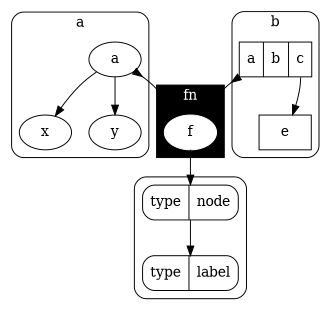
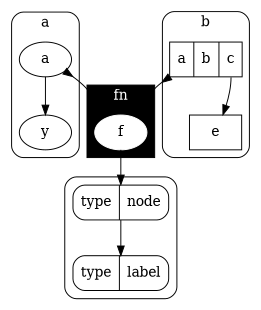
  digraph {
    compound=true
    style=rounded
    a
-   x
    y
    n4 [label="a | b | <c> c" shape=record]
    e [shape=box]
    n6 [color=white label=f style=filled]
    n7 [label="type | node" shape=Mrecord]
    n8 [label="type | label" shape=Mrecord]
    subgraph cluster_1 {
      label=a
      a
-     x
      y
    }
    subgraph cluster_2 {
      label=b
      n4
      e
    }
    subgraph cluster_3 {
      color=black
      fontcolor=white
      label=fn
      style=filled
      n6
    }
    subgraph cluster_4 {
      n7
      n8
    }
-   a -> x
    a -> y
    a -> n6 [arrowhead=none arrowtail=inv dir=both headport=nw]
    n4 -> e [tailport=c]
    n4 -> n6 [arrowhead=none arrowtail=inv dir=both headport=ne]
    n6 -> n7
    n7 -> n8
  }
